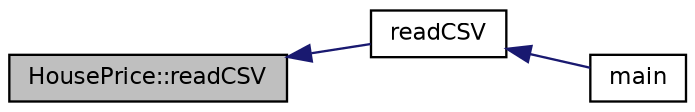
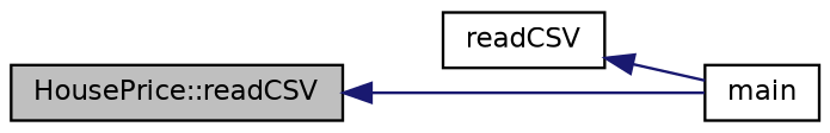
  digraph {
    rankdir=LR
    node [color=black fontname=Helvetica fontsize=10 shape=record]
    edge [color=midnightblue dir=back fontname=Helvetica fontsize=10 labelfontname=Helvetica labelfontsize=10 style=solid]
    n1 [fillcolor=grey75 fontcolor=black height=0.2 label="HousePrice::readCSV" style=filled width=0.4]
    n2 [height=0.2 label=readCSV width=0.4]
    n3 [height=0.2 label=main width=0.4]
-   n1 -> n2
+   n1 -> n3
    n2 -> n3
  }
